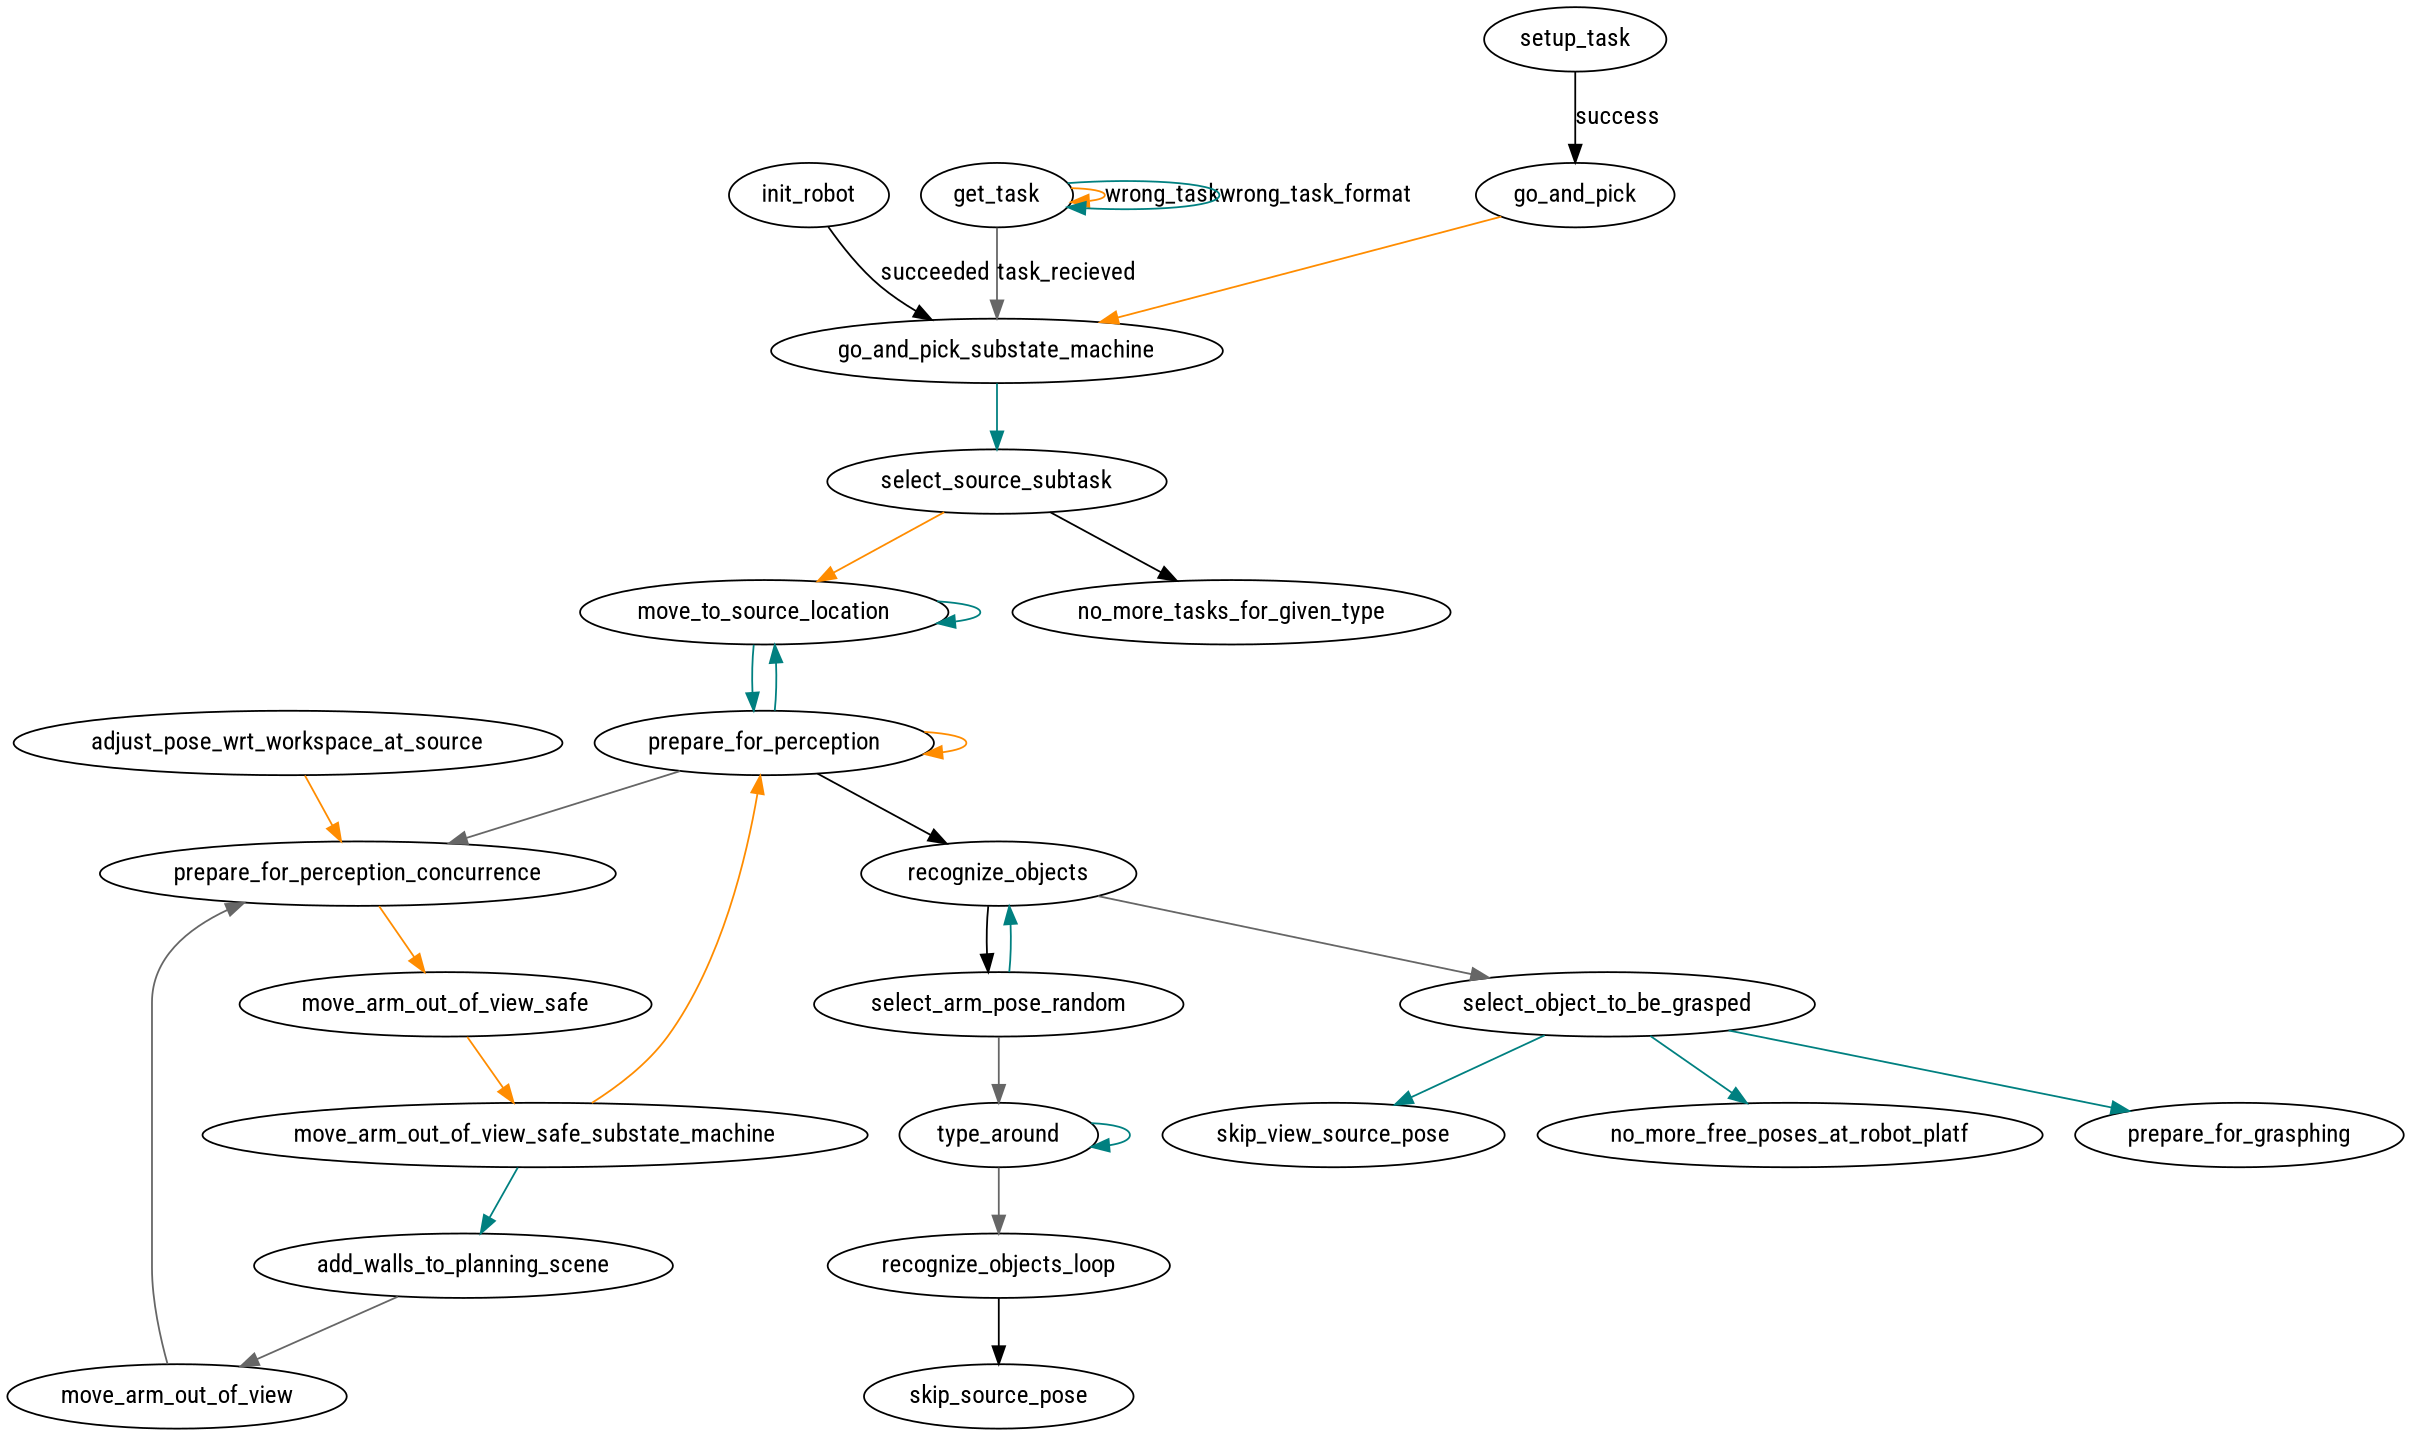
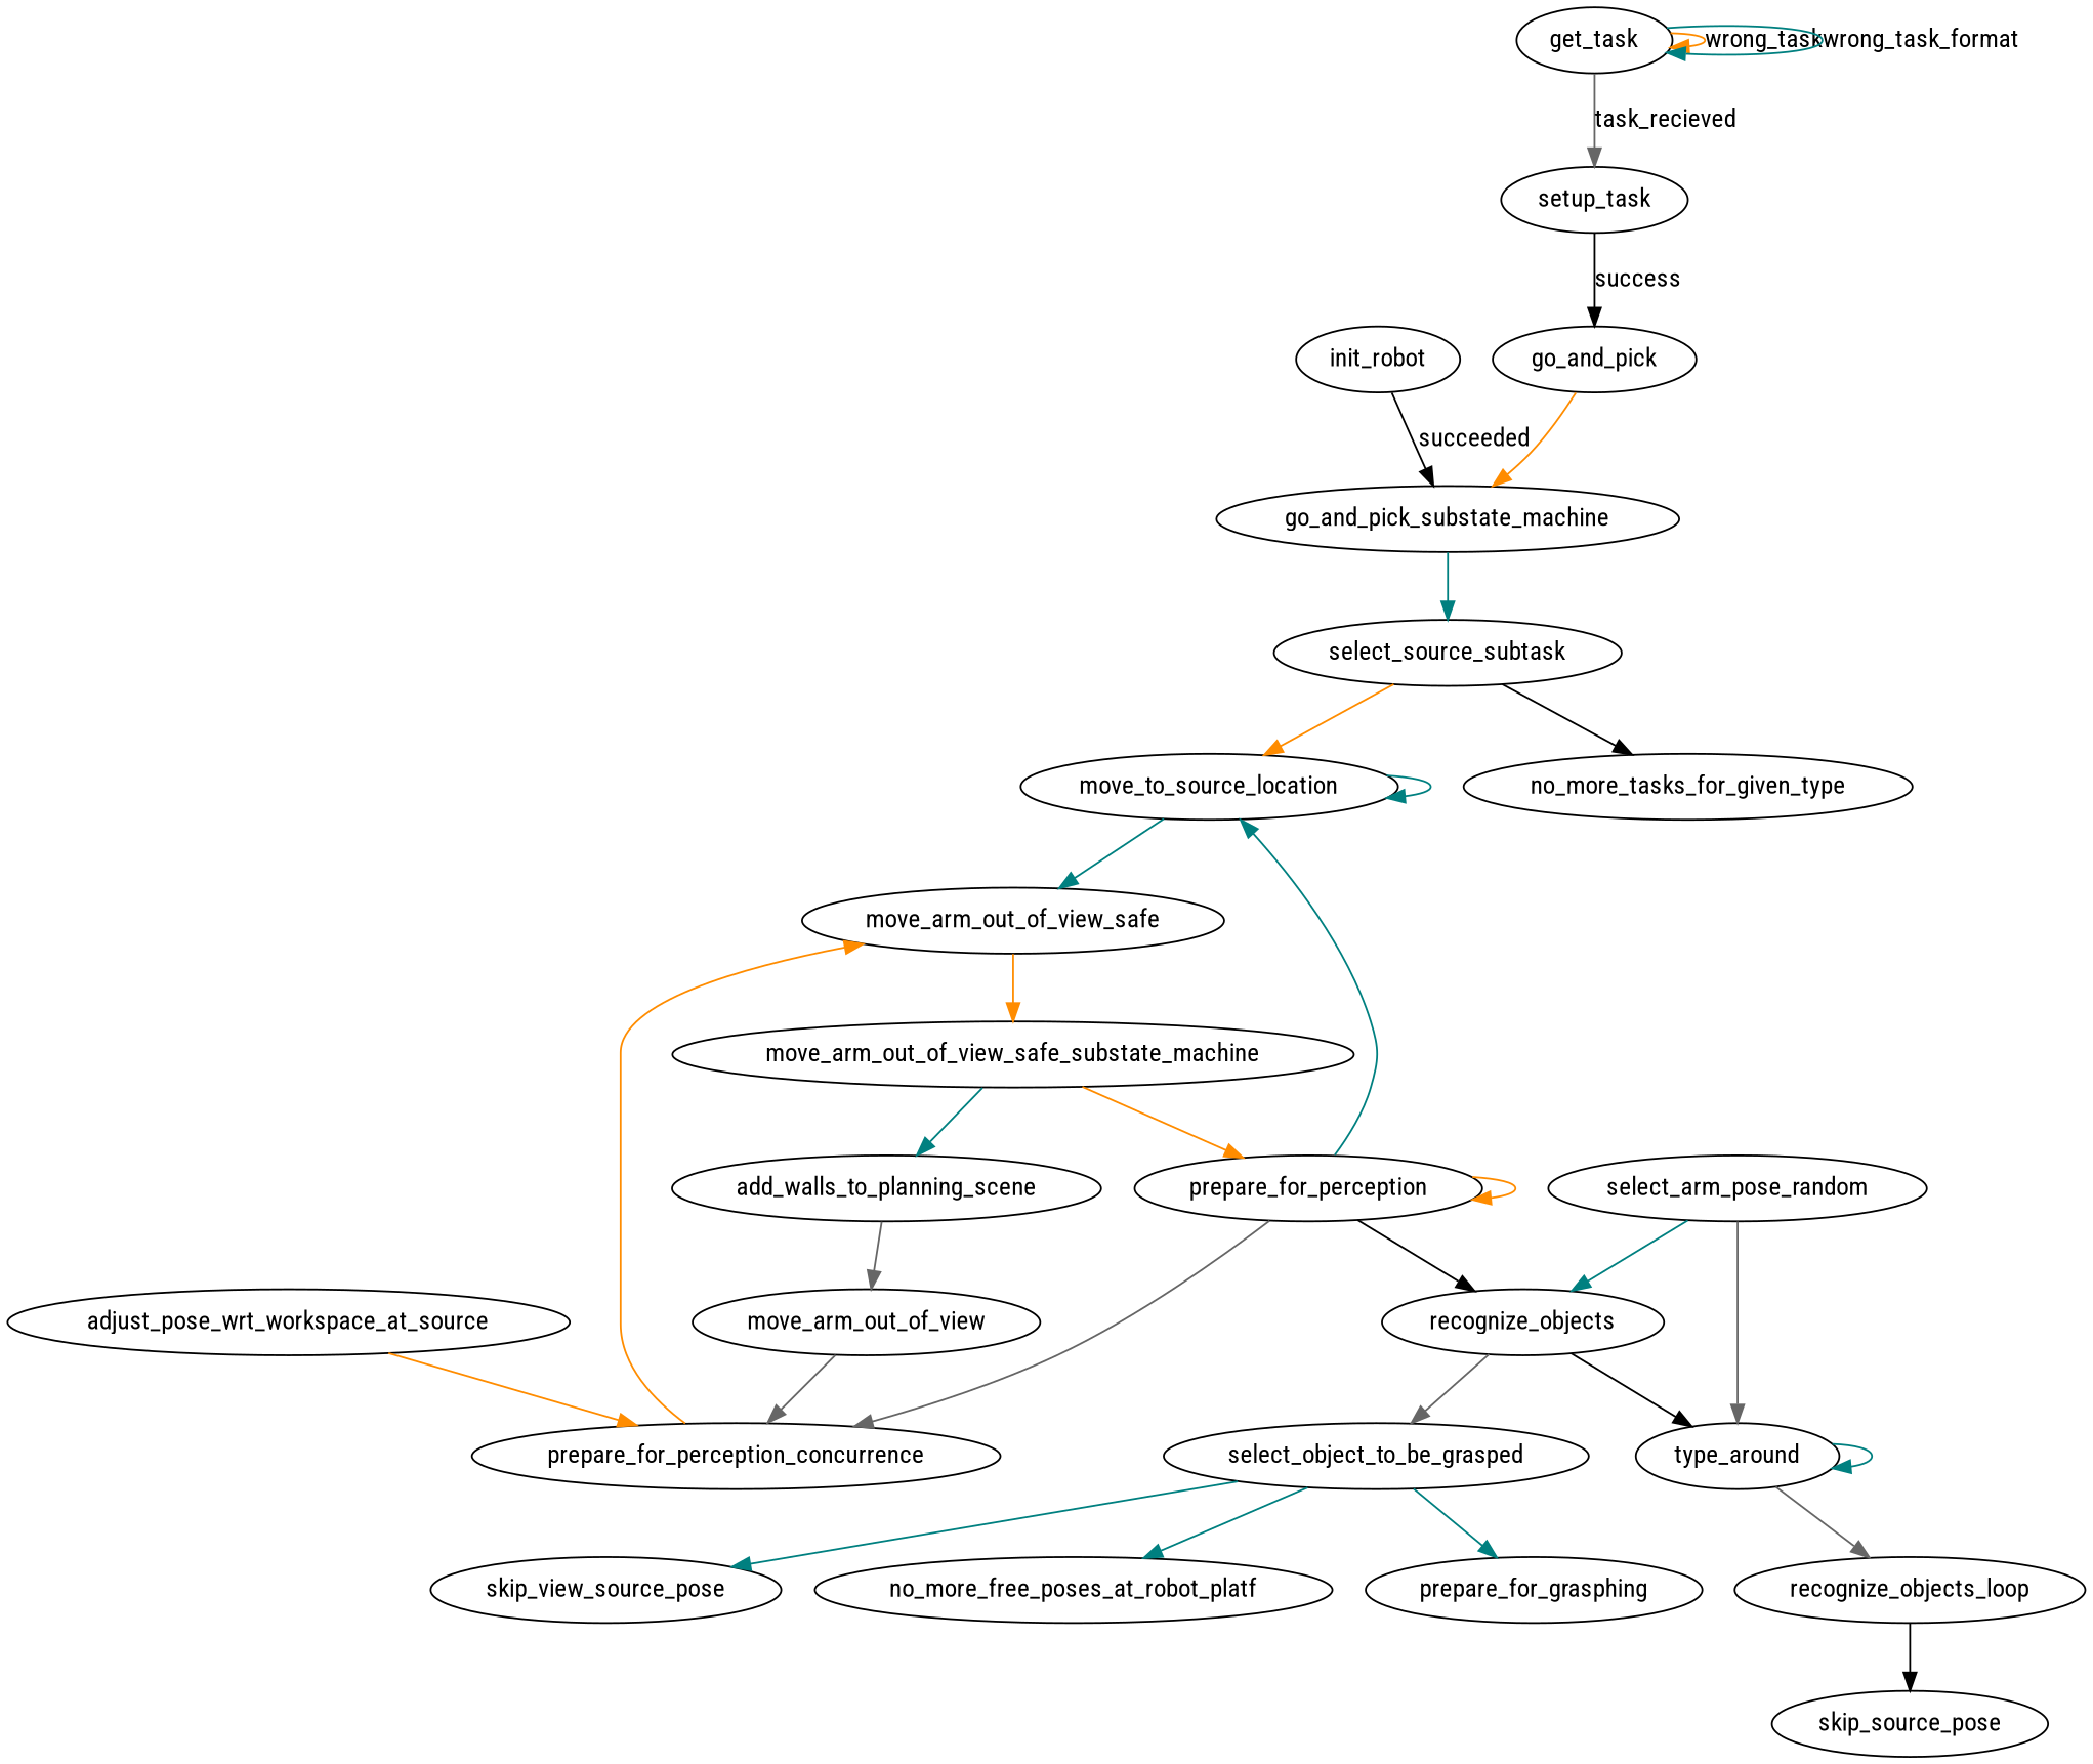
  digraph {
    fontname="Roboto Condensed"
    node [fontname="Roboto Condensed"]
    edge [color=teal fontname="Roboto Condensed"]
    init_robot
    go_and_pick_substate_machine
    get_task
    setup_task
    go_and_pick
    select_source_subtask
    move_to_source_location
    no_more_tasks_for_given_type
    prepare_for_perception
    prepare_for_perception_concurrence
    recognize_objects
    move_arm_out_of_view_safe
    select_object_to_be_grasped
    select_arm_pose_random
    adjust_pose_wrt_workspace_at_source
    move_arm_out_of_view_safe_substate_machine
    add_walls_to_planning_scene
    move_arm_out_of_view
    prepare_for_grasphing
    n20 [label=skip_view_source_pose]
    no_more_free_poses_at_robot_platf
    n22 [label=type_around]
    recognize_objects_loop
    skip_source_pose
    init_robot -> go_and_pick_substate_machine [color=black label=succeeded]
    go_and_pick_substate_machine -> select_source_subtask
    get_task -> get_task [color=darkorange label=wrong_task]
    get_task -> get_task [label=wrong_task_format]
-   get_task -> go_and_pick_substate_machine [color=gray40 label=task_recieved]
+   get_task -> setup_task [color=gray40 label=task_recieved]
    setup_task -> go_and_pick [color=black label=success]
    go_and_pick -> go_and_pick_substate_machine [color=darkorange]
    select_source_subtask -> move_to_source_location [color=darkorange]
    select_source_subtask -> no_more_tasks_for_given_type [color=black]
    move_to_source_location -> move_to_source_location
-   move_to_source_location -> prepare_for_perception
+   move_to_source_location -> move_arm_out_of_view_safe
    prepare_for_perception -> move_to_source_location
    prepare_for_perception -> prepare_for_perception [color=darkorange]
    prepare_for_perception -> prepare_for_perception_concurrence [color=gray40]
    prepare_for_perception -> recognize_objects [color=black]
    prepare_for_perception_concurrence -> move_arm_out_of_view_safe [color=darkorange]
    recognize_objects -> select_object_to_be_grasped [color=gray40]
-   recognize_objects -> select_arm_pose_random [color=black]
+   recognize_objects -> n22 [color=black]
    move_arm_out_of_view_safe -> move_arm_out_of_view_safe_substate_machine [color=darkorange]
    select_object_to_be_grasped -> prepare_for_grasphing
    select_object_to_be_grasped -> n20
    select_object_to_be_grasped -> no_more_free_poses_at_robot_platf
    select_arm_pose_random -> recognize_objects
    select_arm_pose_random -> n22 [color=gray40]
    adjust_pose_wrt_workspace_at_source -> prepare_for_perception_concurrence [color=darkorange]
    move_arm_out_of_view_safe_substate_machine -> prepare_for_perception [color=darkorange]
    move_arm_out_of_view_safe_substate_machine -> add_walls_to_planning_scene
    add_walls_to_planning_scene -> move_arm_out_of_view [color=gray40]
    move_arm_out_of_view -> prepare_for_perception_concurrence [color=gray40]
    n22 -> n22
    n22 -> recognize_objects_loop [color=gray40]
    recognize_objects_loop -> skip_source_pose [color=black]
  }
